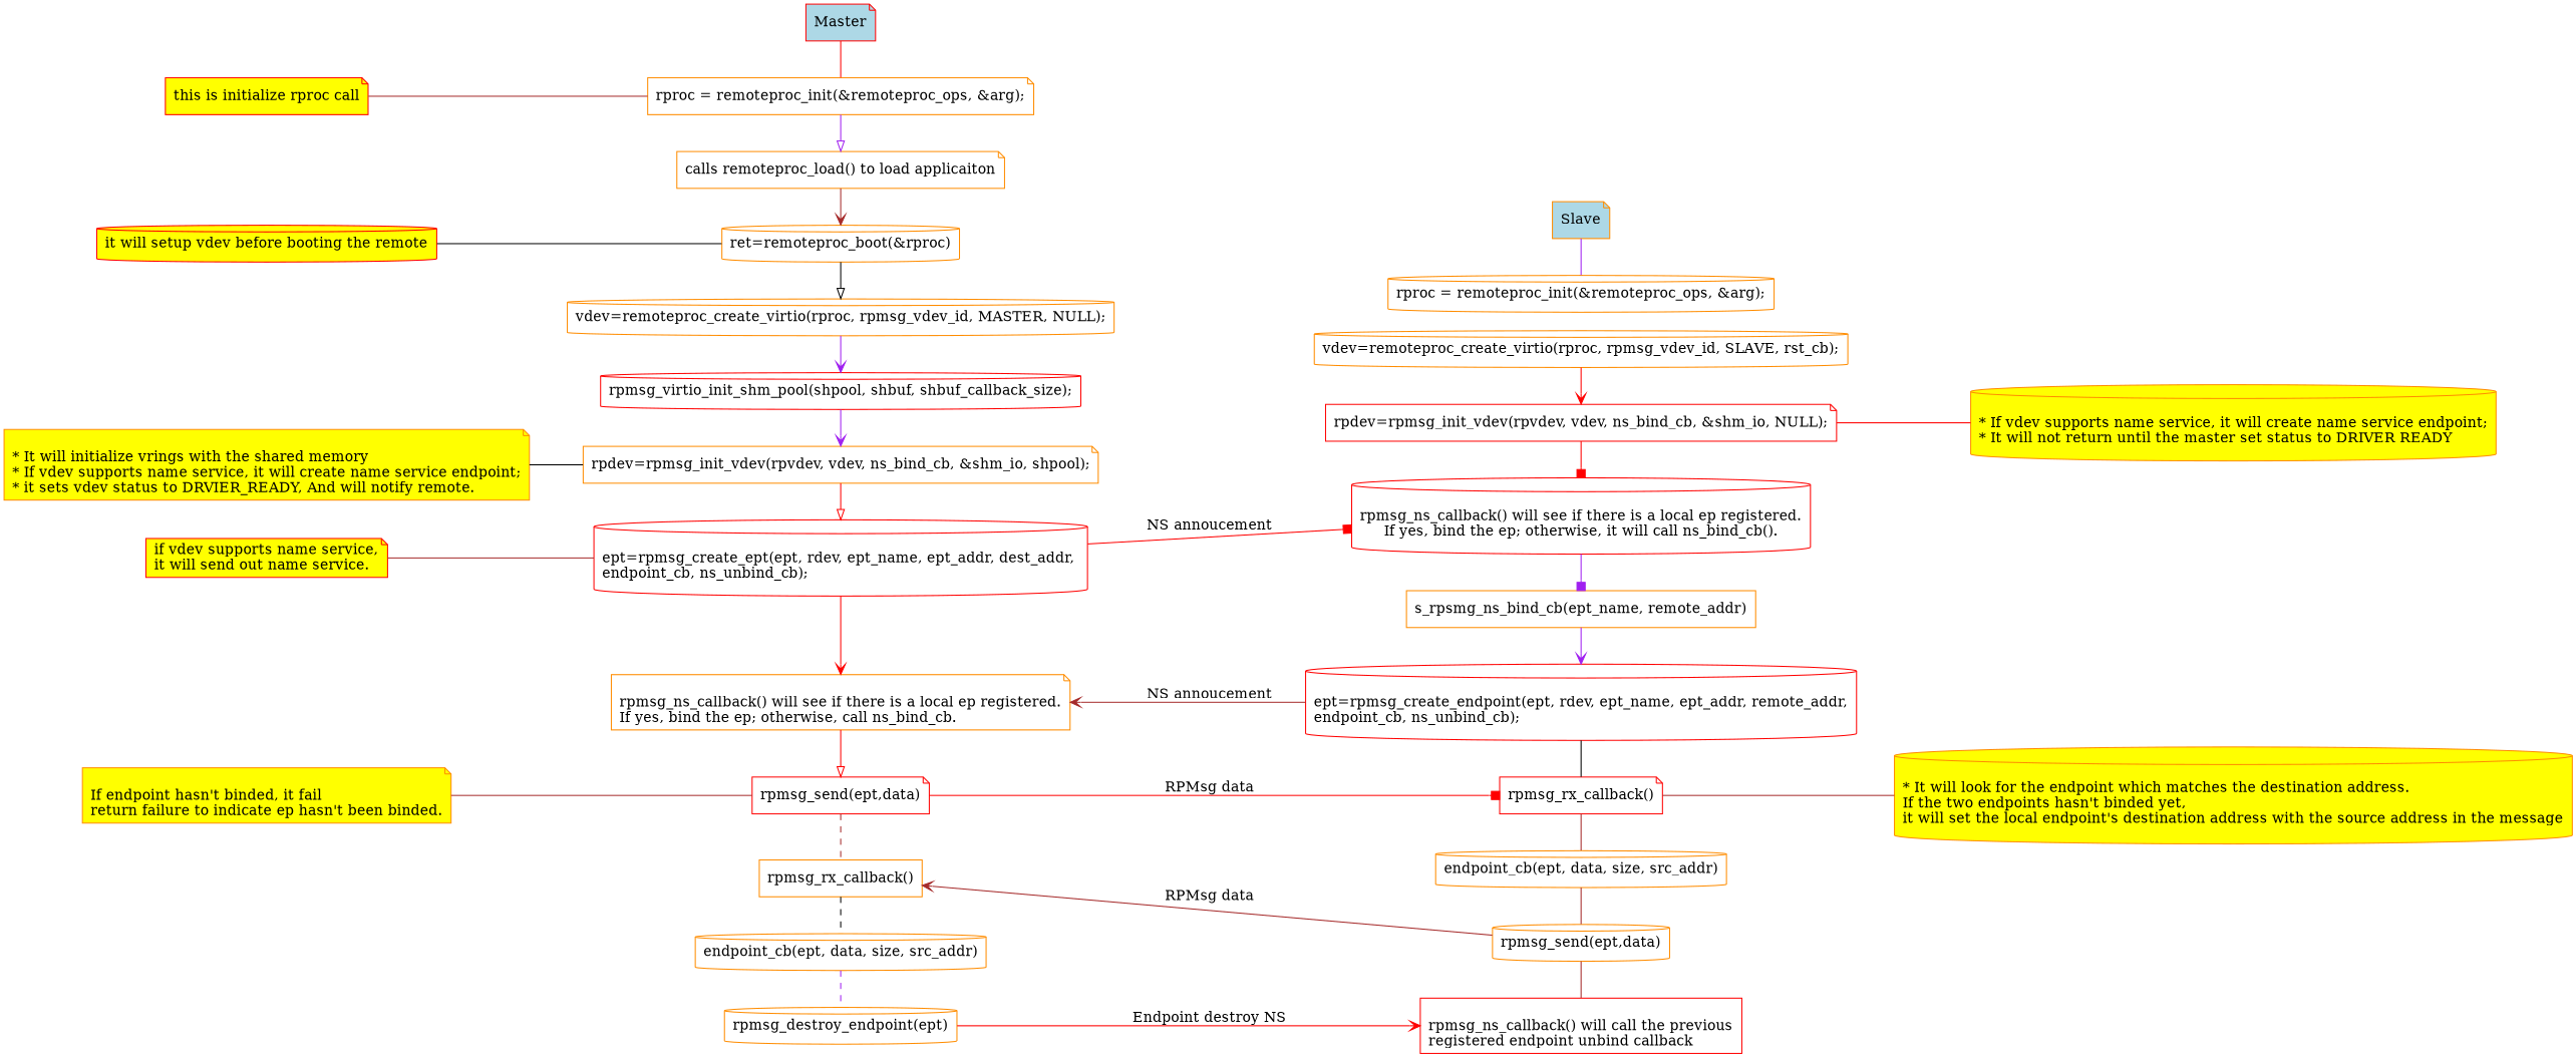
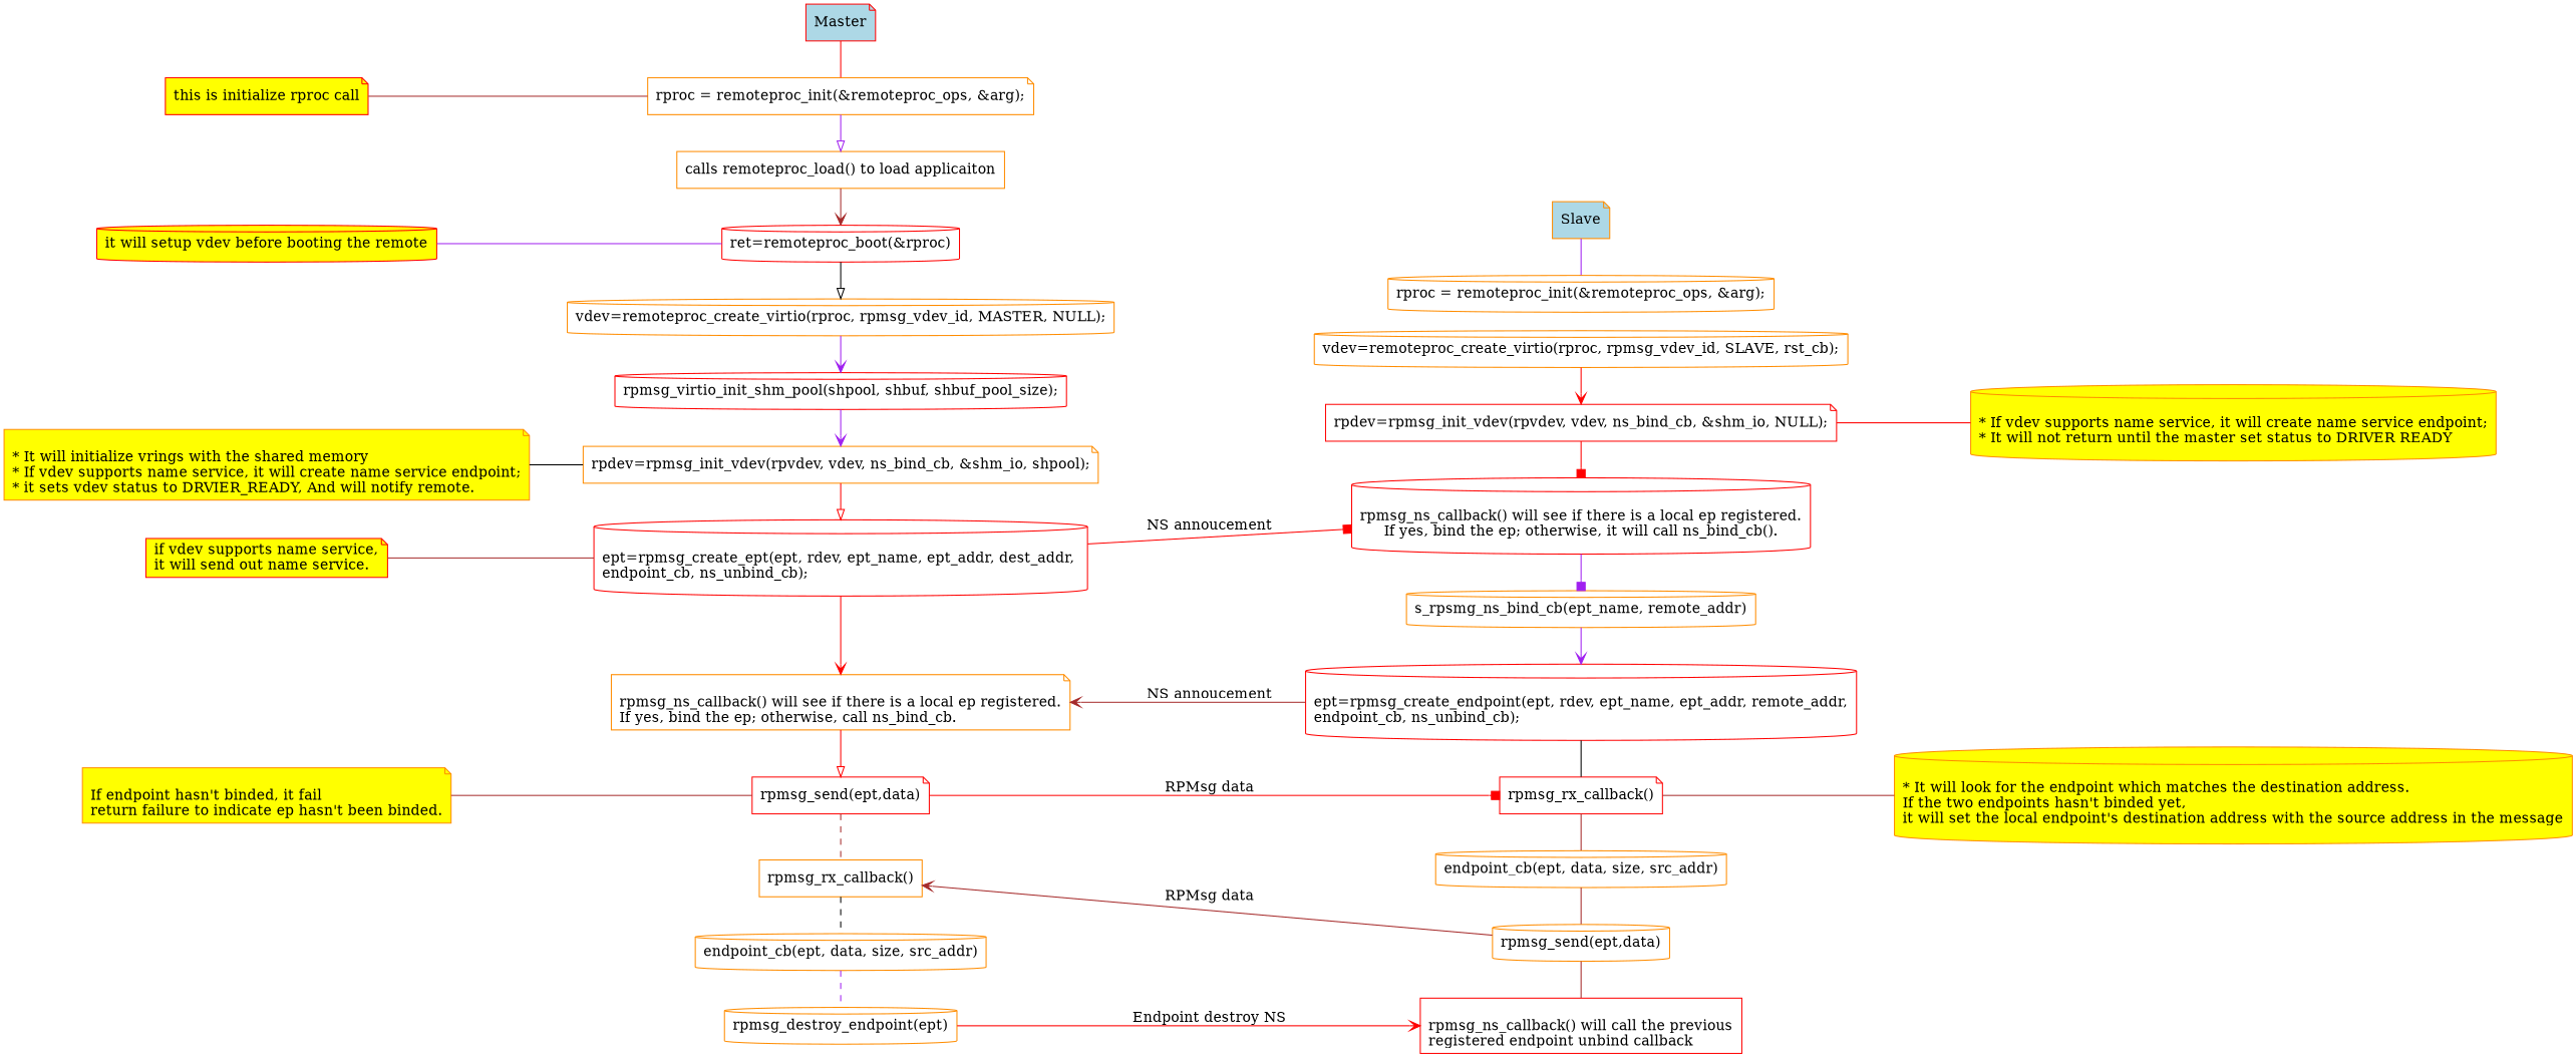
  digraph {
    rankdir=LR
    node [color=darkorange shape=cylinder]
    edge [color=brown]
    n1 [color=red fillcolor=lightblue label=Master shape=note style=filled]
    n2 [label="rproc = remoteproc_init(&remoteproc_ops, &arg);" shape=note]
    n3 [fillcolor=lightblue label=Slave shape=note style=filled]
    n4 [label="rproc = remoteproc_init(&remoteproc_ops, &arg);"]
    n5 [color=red fillcolor=yellow group=m_comment label="this is initialize rproc call" shape=note style=filled]
    n6 [color=red fillcolor=yellow group=m_comment label="it will setup vdev before booting the remote" style=filled]
    n7 [fillcolor=yellow group=m_comment label="\l* It will initialize vrings with the shared memory\l* If vdev supports name service, it will create name service endpoint;\l* it sets vdev status to DRVIER_READY, And will notify remote.\l" shape=note style=filled]
    n8 [color=red fillcolor=yellow group=m_comment label="\if vdev supports name service,\lit will send out name service.\l" shape=note style=filled]
    n9 [fillcolor=yellow group=m_comment label="\lIf endpoint hasn't binded, it fail\lreturn failure to indicate ep hasn't been binded.\l" shape=note style=filled]
-   n10 [label="calls remoteproc_load() to load applicaiton" shape=note]
-   n11 [label="ret=remoteproc_boot(&rproc)"]
+   n10 [label="calls remoteproc_load() to load applicaiton" shape=box]
+   n11 [color=red label="ret=remoteproc_boot(&rproc)"]
    n12 [label="vdev=remoteproc_create_virtio(rproc, rpmsg_vdev_id, MASTER, NULL);"]
-   n13 [color=red label="rpmsg_virtio_init_shm_pool(shpool, shbuf, shbuf_callback_size);"]
+   n13 [color=red label="rpmsg_virtio_init_shm_pool(shpool, shbuf, shbuf_pool_size);"]
    n14 [label="rpdev=rpmsg_init_vdev(rpvdev, vdev, ns_bind_cb, &shm_io, shpool);" shape=note]
    n15 [color=red label="\lept=rpmsg_create_ept(ept, rdev, ept_name, ept_addr, dest_addr, \lendpoint_cb, ns_unbind_cb);\l"]
    n16 [label="\lrpmsg_ns_callback() will see if there is a local ep registered.\lIf yes, bind the ep; otherwise, call ns_bind_cb.\l" shape=note]
    n17 [color=red label="rpmsg_send(ept,data)" shape=note]
    n18 [label="rpmsg_rx_callback()" shape=box]
    n19 [label="endpoint_cb(ept, data, size, src_addr)"]
    n20 [label="rpmsg_destroy_endpoint(ept)"]
    n21 [label="vdev=remoteproc_create_virtio(rproc, rpmsg_vdev_id, SLAVE, rst_cb);"]
    n22 [color=red label="rpdev=rpmsg_init_vdev(rpvdev, vdev, ns_bind_cb, &shm_io, NULL);" shape=note]
    n23 [color=red label="\lrpmsg_ns_callback() will see if there is a local ep registered.\lIf yes, bind the ep; otherwise, it will call ns_bind_cb()."]
-   n24 [label="s_rpsmg_ns_bind_cb(ept_name, remote_addr)" shape=box]
+   n24 [label="s_rpsmg_ns_bind_cb(ept_name, remote_addr)"]
    n25 [color=red label="\lept=rpmsg_create_endpoint(ept, rdev, ept_name, ept_addr, remote_addr,\lendpoint_cb, ns_unbind_cb);\l"]
    n26 [color=red label="rpmsg_rx_callback()" shape=note]
    n27 [label="rpmsg_send(ept,data)"]
    n28 [color=red label="\lrpmsg_ns_callback() will call the previous\lregistered endpoint unbind callback\l" shape=box]
    n29 [label="endpoint_cb(ept, data, size, src_addr)"]
    n30 [fillcolor=yellow group=s_comment label="\l* If vdev supports name service, it will create name service endpoint;\l* It will not return until the master set status to DRIVER READY\l" style=filled]
    n31 [fillcolor=yellow group=s_comment label="\l* It will look for the endpoint which matches the destination address.\lIf the two endpoints hasn't binded yet,\lit will set the local endpoint's destination address with the source address in the message\l" style=filled]
    subgraph sub_1 {
      rank=same
      n1
      n2
    }
    subgraph sub_2 {
      rank=same
      n3
      n4
    }
    subgraph sub_3 {
      rank=same
      n5
      n6
      n7
      n8
      n9
    }
    subgraph sub_4 {
      n1
      n3
    }
    subgraph sub_5 {
      rank=same
      n2
      n10
      n11
      n12
      n13
      n14
      n15
      n16
      n17
      n18
      n19
      n20
    }
    subgraph sub_6 {
      rank=same
      n4
      n21
      n22
      n23
      n24
      n25
      n26
      n27
      n28
      n29
    }
    subgraph sub_7 {
      rank=same
      n30
      n31
    }
    n1 -> n2 [color=red dir=none]
    n2 -> n10 [arrowhead=onormal color=purple]
    n3 -> n4 [color=purple dir=none]
    n5 -> n2 [dir=none]
-   n6 -> n11 [color=black dir=none]
+   n6 -> n11 [color=purple dir=none]
    n7 -> n14 [color=black dir=none]
    n8 -> n15 [dir=none]
    n9 -> n17 [dir=none]
    n10 -> n11 [arrowhead=vee style=dash]
    n11 -> n12 [arrowhead=onormal color=black]
    n12 -> n13 [arrowhead=vee color=purple]
    n13 -> n14 [arrowhead=vee color=purple]
    n14 -> n15 [arrowhead=onormal color=red]
    n15 -> n16 [arrowhead=vee color=red]
    n15 -> n23 [arrowhead=box color=red label="NS annoucement"]
    n16 -> n17 [arrowhead=onormal color=red]
    n17 -> n18 [dir=none style=dashed]
    n17 -> n26 [arrowhead=box color=red label="RPMsg data"]
    n18 -> n19 [color=black dir=none style=dashed]
    n19 -> n20 [color=purple dir=none style=dashed]
    n20 -> n28 [arrowhead=vee color=red label="Endpoint destroy NS"]
    n21 -> n22 [arrowhead=vee color=red]
    n22 -> n23 [arrowhead=box color=red]
    n22 -> n30 [color=red dir=none]
    n23 -> n24 [arrowhead=box color=purple]
    n24 -> n25 [arrowhead=vee color=purple]
    n25 -> n16 [arrowhead=vee label="NS annoucement"]
    n25 -> n26 [color=black dir=none style=dash]
    n26 -> n29 [dir=none style=dash]
    n26 -> n31 [dir=none]
    n27 -> n18 [arrowhead=vee label="RPMsg data"]
    n27 -> n28 [dir=none style=dash]
    n29 -> n27 [dir=none style=dash]
  }
